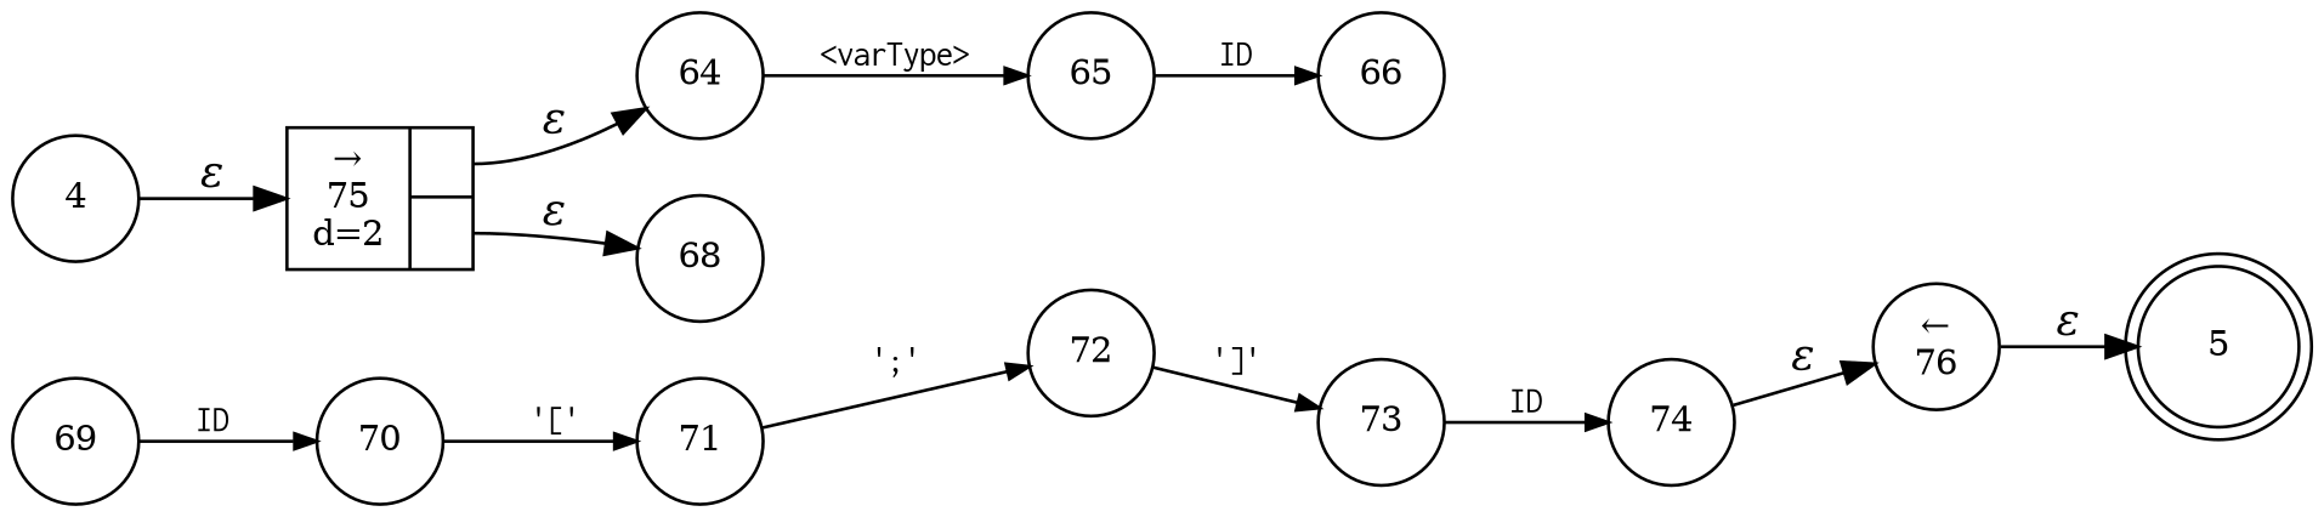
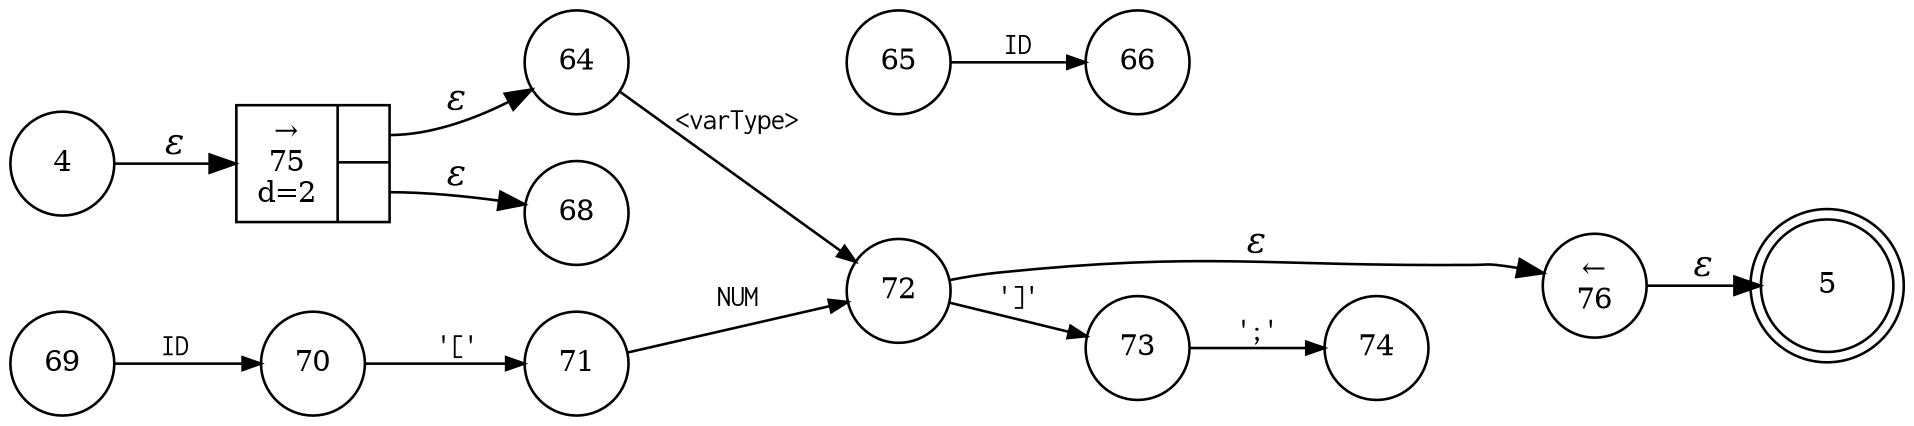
  digraph {
    rankdir=LR
    node [fixedsize=true fontsize=11 shape=circle peripheries=1]
    edge [arrowhead=normal arrowsize=.7 fontname=Courier fontsize=11]
    n1 [label=5 shape=doublecircle width=.6 peripheries=""]
    n2 [label=64 width=.55]
    n3 [label=65 width=.55]
    n4 [label=66 width=.55]
    n5 [label="&larr;\n76" width=.55]
    n6 [label=4 width=.55]
    n7 [fixedsize=false label="{&rarr;\n75\nd=2|{<p0>|<p1>}}" shape=record]
    n8 [label=68 width=.55]
    n9 [label=69 width=.55]
    n10 [label=70 width=.55]
    n11 [label=71 width=.55]
    n12 [label=72 width=.55]
    n13 [label=73 width=.55]
    n14 [label=74 width=.55]
-   n2 -> n3 [label="<varType>"]
+   n2 -> n12 [label="<varType>"]
    n3 -> n4 [label=ID]
    n5 -> n1 [fontname="Times-Italic" label="&epsilon;" arrowhead="" arrowsize="" fontsize=""]
    n6 -> n7 [fontname="Times-Italic" label="&epsilon;" arrowhead="" arrowsize="" fontsize=""]
    n7 -> n2 [fontname="Times-Italic" label="&epsilon;" tailport=p0 arrowhead="" arrowsize="" fontsize=""]
    n7 -> n8 [fontname="Times-Italic" label="&epsilon;" tailport=p1 arrowhead="" arrowsize="" fontsize=""]
    n9 -> n10 [label=ID]
    n10 -> n11 [label="'['"]
-   n11 -> n12 [label="';'"]
+   n11 -> n12 [label=NUM]
    n12 -> n13 [label="']'"]
-   n13 -> n14 [label=ID]
-   n14 -> n5 [fontname="Times-Italic" label="&epsilon;" arrowhead="" arrowsize="" fontsize=""]
+   n13 -> n14 [label="';'"]
+   n12 -> n5 [fontname="Times-Italic" label="&epsilon;" arrowhead="" arrowsize="" fontsize=""]
  }
